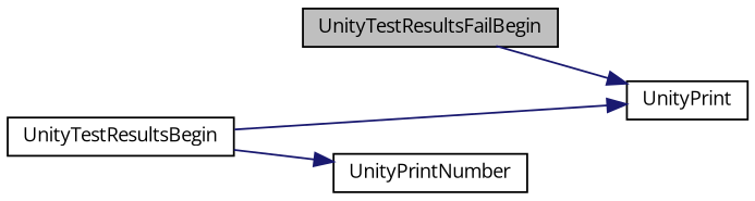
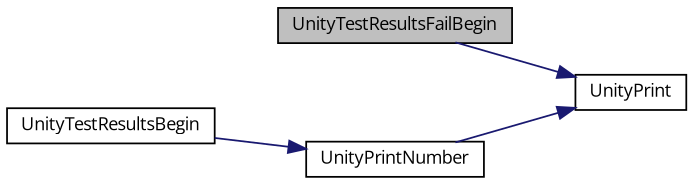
  digraph {
    fontname="Open Sans"
    rankdir=LR
    node [color=black fillcolor=white fontname="Open Sans" fontsize=10 shape=record style=filled]
    edge [color=midnightblue fontname="Open Sans" fontsize=10 labelfontname=Helvetica labelfontsize=10 style=solid]
    n1 [fillcolor=grey75 fontcolor=black height=0.2 label=UnityTestResultsFailBegin width=0.4]
    n2 [height=0.2 label=UnityPrint width=0.4]
    n3 [height=0.2 label=UnityTestResultsBegin width=0.4]
    n4 [height=0.2 label=UnityPrintNumber width=0.4]
    n1 -> n2
-   n3 -> n2
+   n4 -> n2
    n3 -> n4
  }
